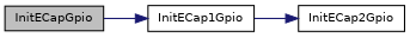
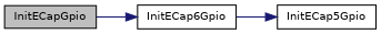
  digraph {
    rankdir=LR
    node [color=black fillcolor=white fontname=Helvetica fontsize=10 shape=record style=filled]
    edge [color=midnightblue fontname=Helvetica fontsize=10 labelfontname=Helvetica labelfontsize=10 style=solid]
    n1 [fillcolor=grey75 fontcolor=black height=0.2 label=InitECapGpio width=0.4]
-   n2 [height=0.2 label=InitECap1Gpio width=0.4]
-   n3 [height=0.2 label=InitECap2Gpio width=0.4]
+   n2 [height=0.2 label=InitECap6Gpio width=0.4]
+   n3 [height=0.2 label=InitECap5Gpio width=0.4]
    n1 -> n2
    n2 -> n3
  }
